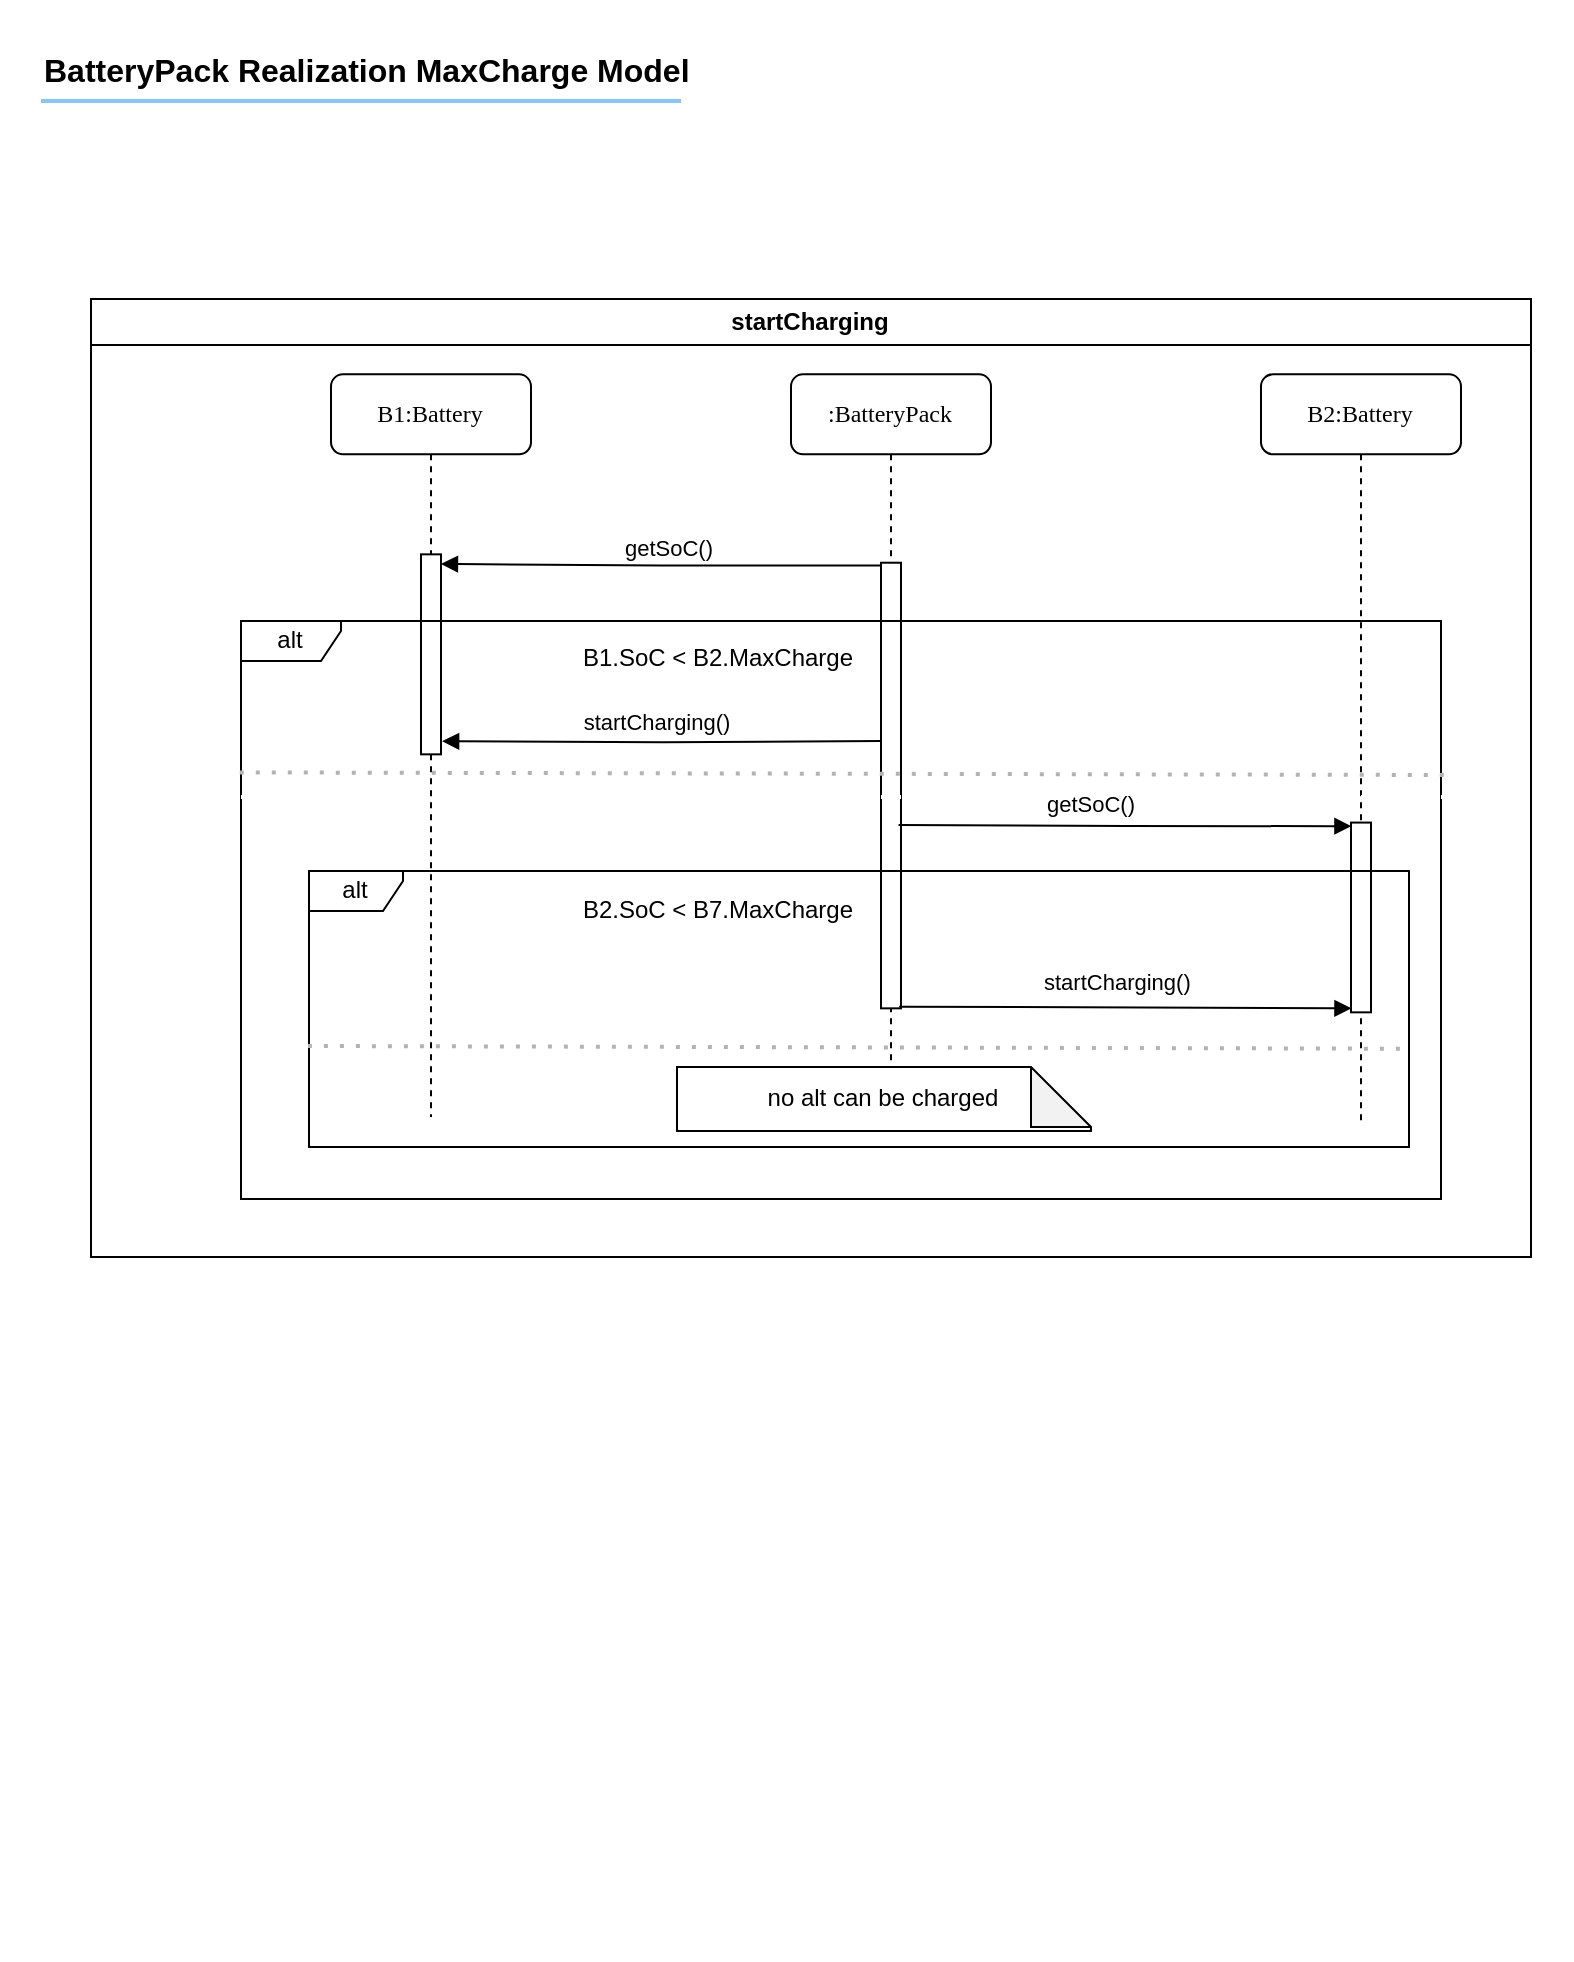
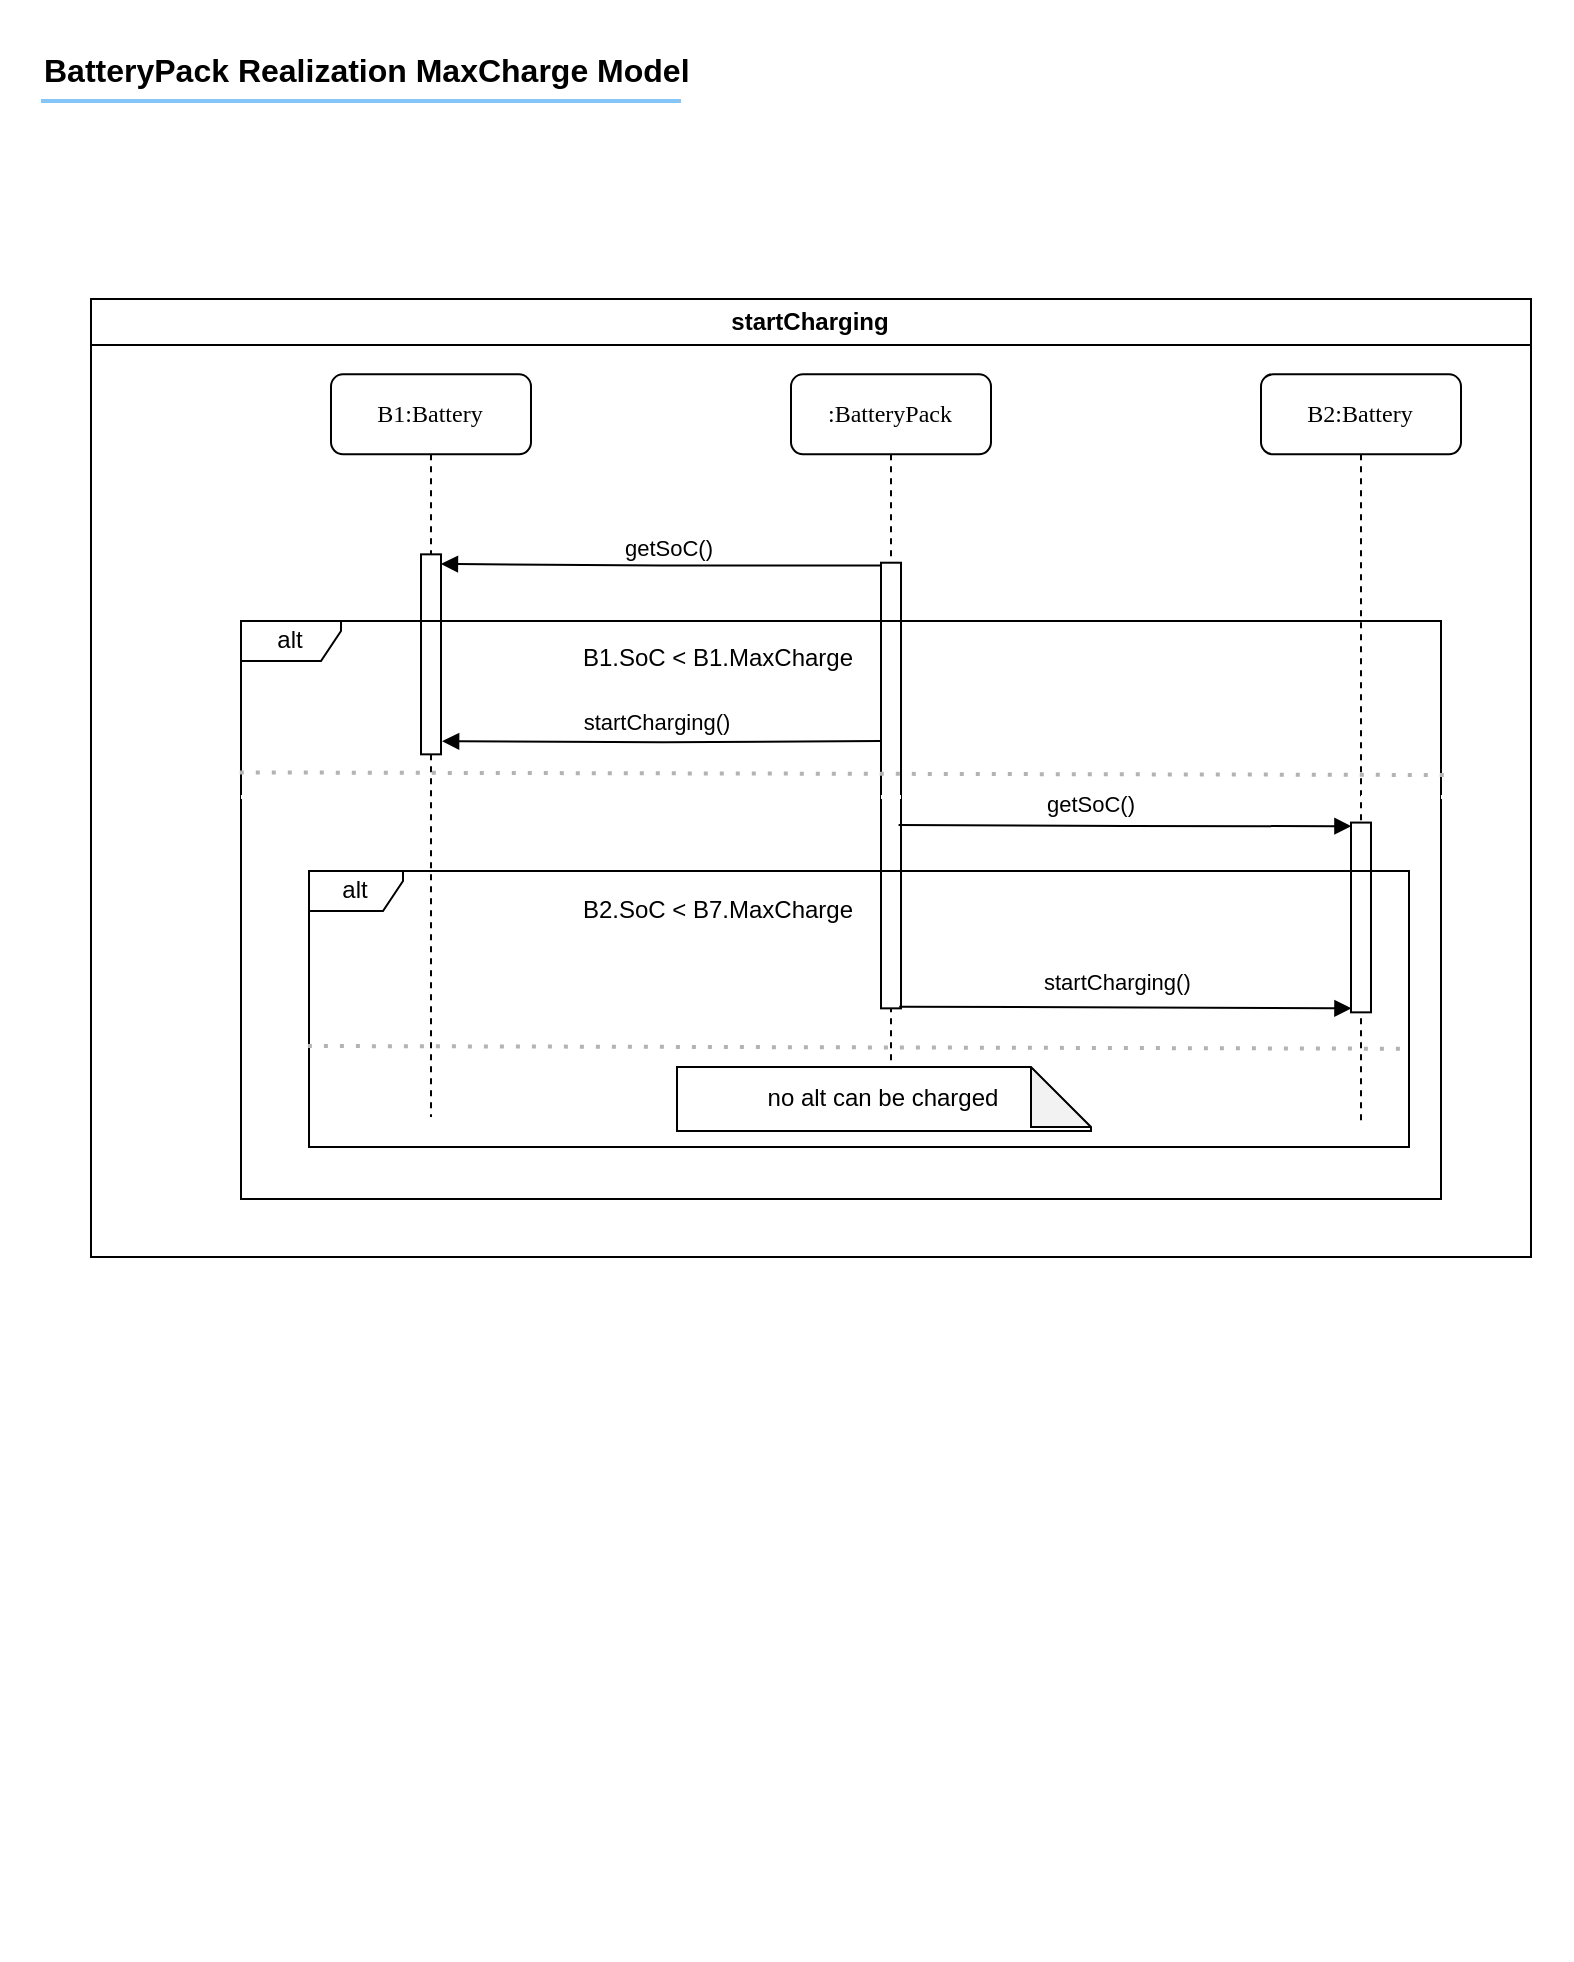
  <mxCell id="0" />
  <mxCell id="1" parent="0" />
  <mxCell id="2" value="" style="group" vertex="1" connectable="0" parent="1"><mxGeometry x="45" y="149" width="720" height="810" as="geometry" /></mxCell>
  <mxCell id="3" value=":BatteryPack" style="shape=umlLifeline;perimeter=lifelinePerimeter;whiteSpace=wrap;html=1;container=1;collapsible=0;recursiveResize=0;outlineConnect=0;rounded=1;shadow=0;comic=0;labelBackgroundColor=none;strokeWidth=1;fontFamily=Verdana;fontSize=12;align=center;" vertex="1" parent="2"><mxGeometry x="350" y="37.67" width="100" height="376.33" as="geometry" /></mxCell>
  <mxCell id="4" value="" style="html=1;points=[];perimeter=orthogonalPerimeter;rounded=0;shadow=0;comic=0;labelBackgroundColor=none;strokeWidth=1;fontFamily=Verdana;fontSize=12;align=center;" vertex="1" parent="3"><mxGeometry x="45" y="94.19" width="10" height="222.81" as="geometry" /></mxCell>
  <mxCell id="5" value="B1:Battery" style="shape=umlLifeline;perimeter=lifelinePerimeter;whiteSpace=wrap;html=1;container=1;collapsible=0;recursiveResize=0;outlineConnect=0;rounded=1;shadow=0;comic=0;labelBackgroundColor=none;strokeWidth=1;fontFamily=Verdana;fontSize=12;align=center;" vertex="1" parent="2"><mxGeometry x="120" y="37.67" width="100" height="371.33" as="geometry" /></mxCell>
  <mxCell id="6" value="" style="html=1;points=[];perimeter=orthogonalPerimeter;rounded=0;shadow=0;comic=0;labelBackgroundColor=none;strokeWidth=1;fontFamily=Verdana;fontSize=12;align=center;" vertex="1" parent="5"><mxGeometry x="45" y="90" width="10" height="100" as="geometry" /></mxCell>
  <mxCell id="7" value="B2:Battery" style="shape=umlLifeline;perimeter=lifelinePerimeter;whiteSpace=wrap;html=1;container=1;collapsible=0;recursiveResize=0;outlineConnect=0;rounded=1;shadow=0;comic=0;labelBackgroundColor=none;strokeWidth=1;fontFamily=Verdana;fontSize=12;align=center;" vertex="1" parent="2"><mxGeometry x="585" y="37.67" width="100" height="375.33" as="geometry" /></mxCell>
  <mxCell id="8" value="" style="html=1;points=[];perimeter=orthogonalPerimeter;rounded=0;shadow=0;comic=0;labelBackgroundColor=none;strokeWidth=1;fontFamily=Verdana;fontSize=12;align=center;" vertex="1" parent="7"><mxGeometry x="45" y="224.12" width="10" height="94.88" as="geometry" /></mxCell>
  <mxCell id="9" style="edgeStyle=orthogonalEdgeStyle;rounded=0;orthogonalLoop=1;jettySize=auto;html=1;entryX=0.997;entryY=0.048;entryDx=0;entryDy=0;entryPerimeter=0;exitX=-0.041;exitY=0.006;exitDx=0;exitDy=0;exitPerimeter=0;endArrow=block;endFill=1;" edge="1" parent="2" source="4" target="6"><mxGeometry relative="1" as="geometry"><Array as="points"><mxPoint x="285" y="133" /></Array></mxGeometry></mxCell>
  <mxCell id="10" value="getSoC()" style="edgeLabel;html=1;align=center;verticalAlign=middle;resizable=0;points=[];labelBackgroundColor=none;" vertex="1" connectable="0" parent="9"><mxGeometry x="-0.023" relative="1" as="geometry"><mxPoint x="1" y="-9" as="offset" /></mxGeometry></mxCell>
  <mxCell id="11" value="startCharging" style="swimlane;whiteSpace=wrap;html=1;startSize=23;fillColor=default;" vertex="1" parent="2"><mxGeometry width="720" height="479" as="geometry" /></mxCell>
  <mxCell id="12" value="alt" style="shape=umlFrame;whiteSpace=wrap;html=1;pointerEvents=0;width=50;height=20;" vertex="1" parent="11"><mxGeometry x="75" y="161" width="600" height="289" as="geometry" /></mxCell>
  <mxCell id="13" style="edgeStyle=orthogonalEdgeStyle;rounded=0;orthogonalLoop=1;jettySize=auto;html=1;entryX=-0.056;entryY=0.338;entryDx=0;entryDy=0;entryPerimeter=0;endArrow=none;endFill=0;startArrow=block;startFill=1;" edge="1" parent="11"><mxGeometry relative="1" as="geometry"><mxPoint x="175.56" y="221.092" as="sourcePoint" /><Array as="points" /><mxPoint x="395.0" y="221.031" as="targetPoint" /></mxGeometry></mxCell>
  <mxCell id="14" value="startCharging()" style="edgeLabel;html=1;align=center;verticalAlign=middle;resizable=0;points=[];labelBackgroundColor=none;" vertex="1" connectable="0" parent="13"><mxGeometry x="-0.021" relative="1" as="geometry"><mxPoint y="-10" as="offset" /></mxGeometry></mxCell>
  <mxCell id="15" value="alt" style="shape=umlFrame;whiteSpace=wrap;html=1;pointerEvents=0;width=47;height=20;" vertex="1" parent="11"><mxGeometry x="109" y="286" width="550" height="138" as="geometry" /></mxCell>
  <mxCell id="16" value="" style="endArrow=none;dashed=1;html=1;dashPattern=1 3;strokeWidth=2;rounded=0;strokeColor=#FFFFFF;exitX=-0.002;exitY=0.267;exitDx=0;exitDy=0;exitPerimeter=0;entryX=1.002;entryY=0.267;entryDx=0;entryDy=0;entryPerimeter=0;comic=0;" edge="1" parent="11"><mxGeometry width="50" height="50" relative="1" as="geometry"><mxPoint x="75.0" y="249.003" as="sourcePoint" /><mxPoint x="677.4" y="249.003" as="targetPoint" /></mxGeometry></mxCell>
  <mxCell id="17" value="" style="endArrow=none;dashed=1;html=1;dashPattern=1 3;strokeWidth=2;rounded=0;strokeColor=#B3B3B3;exitX=-0.001;exitY=0.634;exitDx=0;exitDy=0;exitPerimeter=0;entryX=0.998;entryY=0.644;entryDx=0;entryDy=0;entryPerimeter=0;" edge="1" parent="11" source="15" target="15"><mxGeometry width="50" height="50" relative="1" as="geometry"><mxPoint x="84" y="248" as="sourcePoint" /><mxPoint x="686" y="248" as="targetPoint" /></mxGeometry></mxCell>
- <mxCell id="18" value="B1.SoC &amp;lt; B2.MaxCharge" style="text;html=1;align=center;verticalAlign=middle;whiteSpace=wrap;rounded=0;fillColor=default;" vertex="1" parent="11"><mxGeometry x="245" y="165" width="138" height="30" as="geometry" /></mxCell>
+ <mxCell id="18" value="B1.SoC &amp;lt; B1.MaxCharge" style="text;html=1;align=center;verticalAlign=middle;whiteSpace=wrap;rounded=0;fillColor=default;" vertex="1" parent="11"><mxGeometry x="245" y="165" width="138" height="30" as="geometry" /></mxCell>
  <mxCell id="19" value="B2.SoC &amp;lt; B7.MaxCharge" style="text;html=1;align=center;verticalAlign=middle;whiteSpace=wrap;rounded=0;strokeColor=#FFFFFF;comic=0;fontFamily=Helvetica;fontSize=12;fontColor=default;fillColor=default;" vertex="1" parent="11"><mxGeometry x="237.25" y="290.5" width="153.5" height="30" as="geometry" /></mxCell>
  <mxCell id="20" value="no alt can be charged" style="shape=note;whiteSpace=wrap;html=1;backgroundOutline=1;darkOpacity=0.05;" vertex="1" parent="11"><mxGeometry x="293" y="384" width="207" height="32" as="geometry" /></mxCell>
  <mxCell id="21" value="" style="endArrow=none;dashed=1;html=1;dashPattern=1 3;strokeWidth=2;rounded=0;strokeColor=#B3B3B3;exitX=-0.001;exitY=0.262;exitDx=0;exitDy=0;exitPerimeter=0;" edge="1" parent="11" source="12"><mxGeometry width="50" height="50" relative="1" as="geometry"><mxPoint x="72" y="238" as="sourcePoint" /><mxPoint x="677" y="238" as="targetPoint" /></mxGeometry></mxCell>
  <mxCell id="22" value="&lt;b&gt;BatteryPack Realization MaxCharge Model&lt;/b&gt;" style="text;fontSize=16;verticalAlign=middle;strokeColor=none;fillColor=none;whiteSpace=wrap;html=1;" vertex="1" parent="1"><mxGeometry x="20" y="20" width="500" height="30" as="geometry" /></mxCell>
  <mxCell id="23" value="" style="dashed=0;shape=line;strokeWidth=2;noLabel=1;strokeColor=#0C8CF2;opacity=50;" vertex="1" parent="1"><mxGeometry x="20" y="45" width="320" height="10" as="geometry" /></mxCell>
  <mxCell id="24" style="edgeStyle=orthogonalEdgeStyle;rounded=0;orthogonalLoop=1;jettySize=auto;html=1;entryX=0.022;entryY=0.019;entryDx=0;entryDy=0;entryPerimeter=0;exitX=0.879;exitY=0.012;exitDx=0;exitDy=0;exitPerimeter=0;endArrow=block;endFill=1;" edge="1" parent="1" target="8"><mxGeometry relative="1" as="geometry"><mxPoint x="448.79" y="412.01" as="sourcePoint" /></mxGeometry></mxCell>
  <mxCell id="25" value="getSoC()" style="edgeLabel;html=1;align=center;verticalAlign=middle;resizable=0;points=[];labelBackgroundColor=none;" vertex="1" connectable="0" parent="24"><mxGeometry x="0.011" y="1" relative="1" as="geometry"><mxPoint x="-19" y="-10" as="offset" /></mxGeometry></mxCell>
  <mxCell id="26" style="rounded=0;orthogonalLoop=1;jettySize=auto;html=1;entryX=0.022;entryY=0.979;entryDx=0;entryDy=0;entryPerimeter=0;endArrow=block;endFill=1;exitX=0.91;exitY=0.96;exitDx=0;exitDy=0;exitPerimeter=0;" edge="1" parent="1" target="8"><mxGeometry relative="1" as="geometry"><mxPoint x="449.1" y="502.838" as="sourcePoint" /></mxGeometry></mxCell>
  <mxCell id="27" value="startCharging()" style="edgeLabel;html=1;align=left;verticalAlign=middle;resizable=0;points=[];labelBackgroundColor=none;" vertex="1" connectable="0" parent="26"><mxGeometry x="0.025" y="1" relative="1" as="geometry"><mxPoint x="-45" y="-12" as="offset" /></mxGeometry></mxCell>
